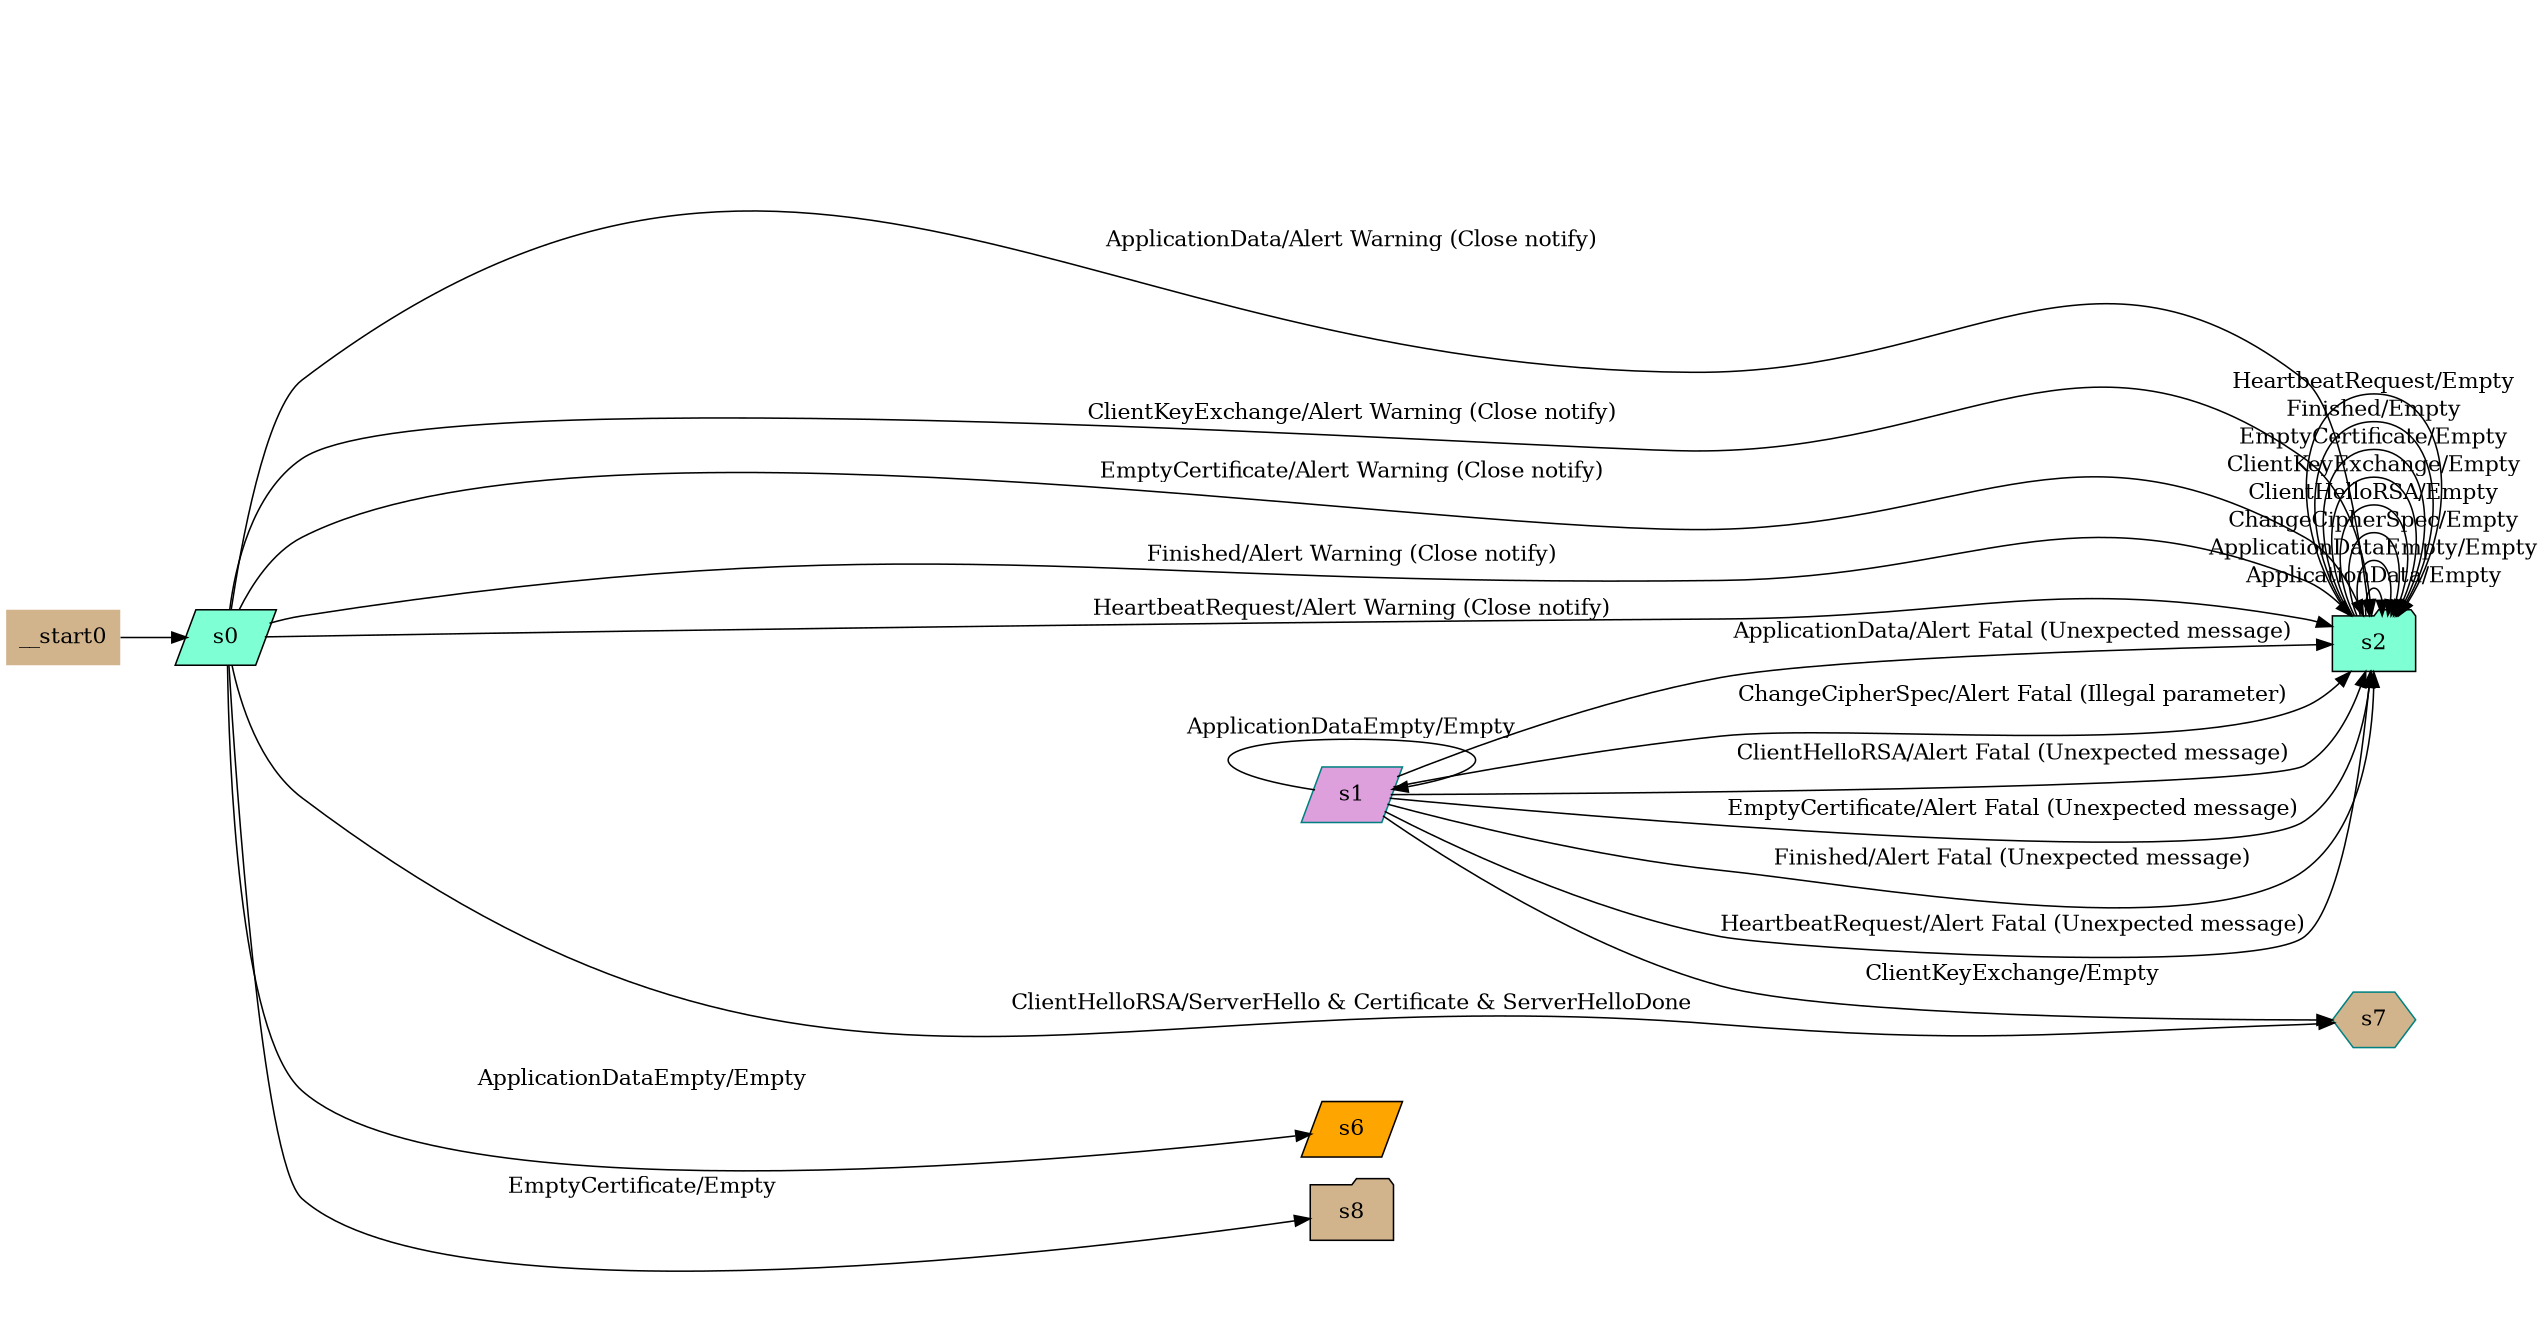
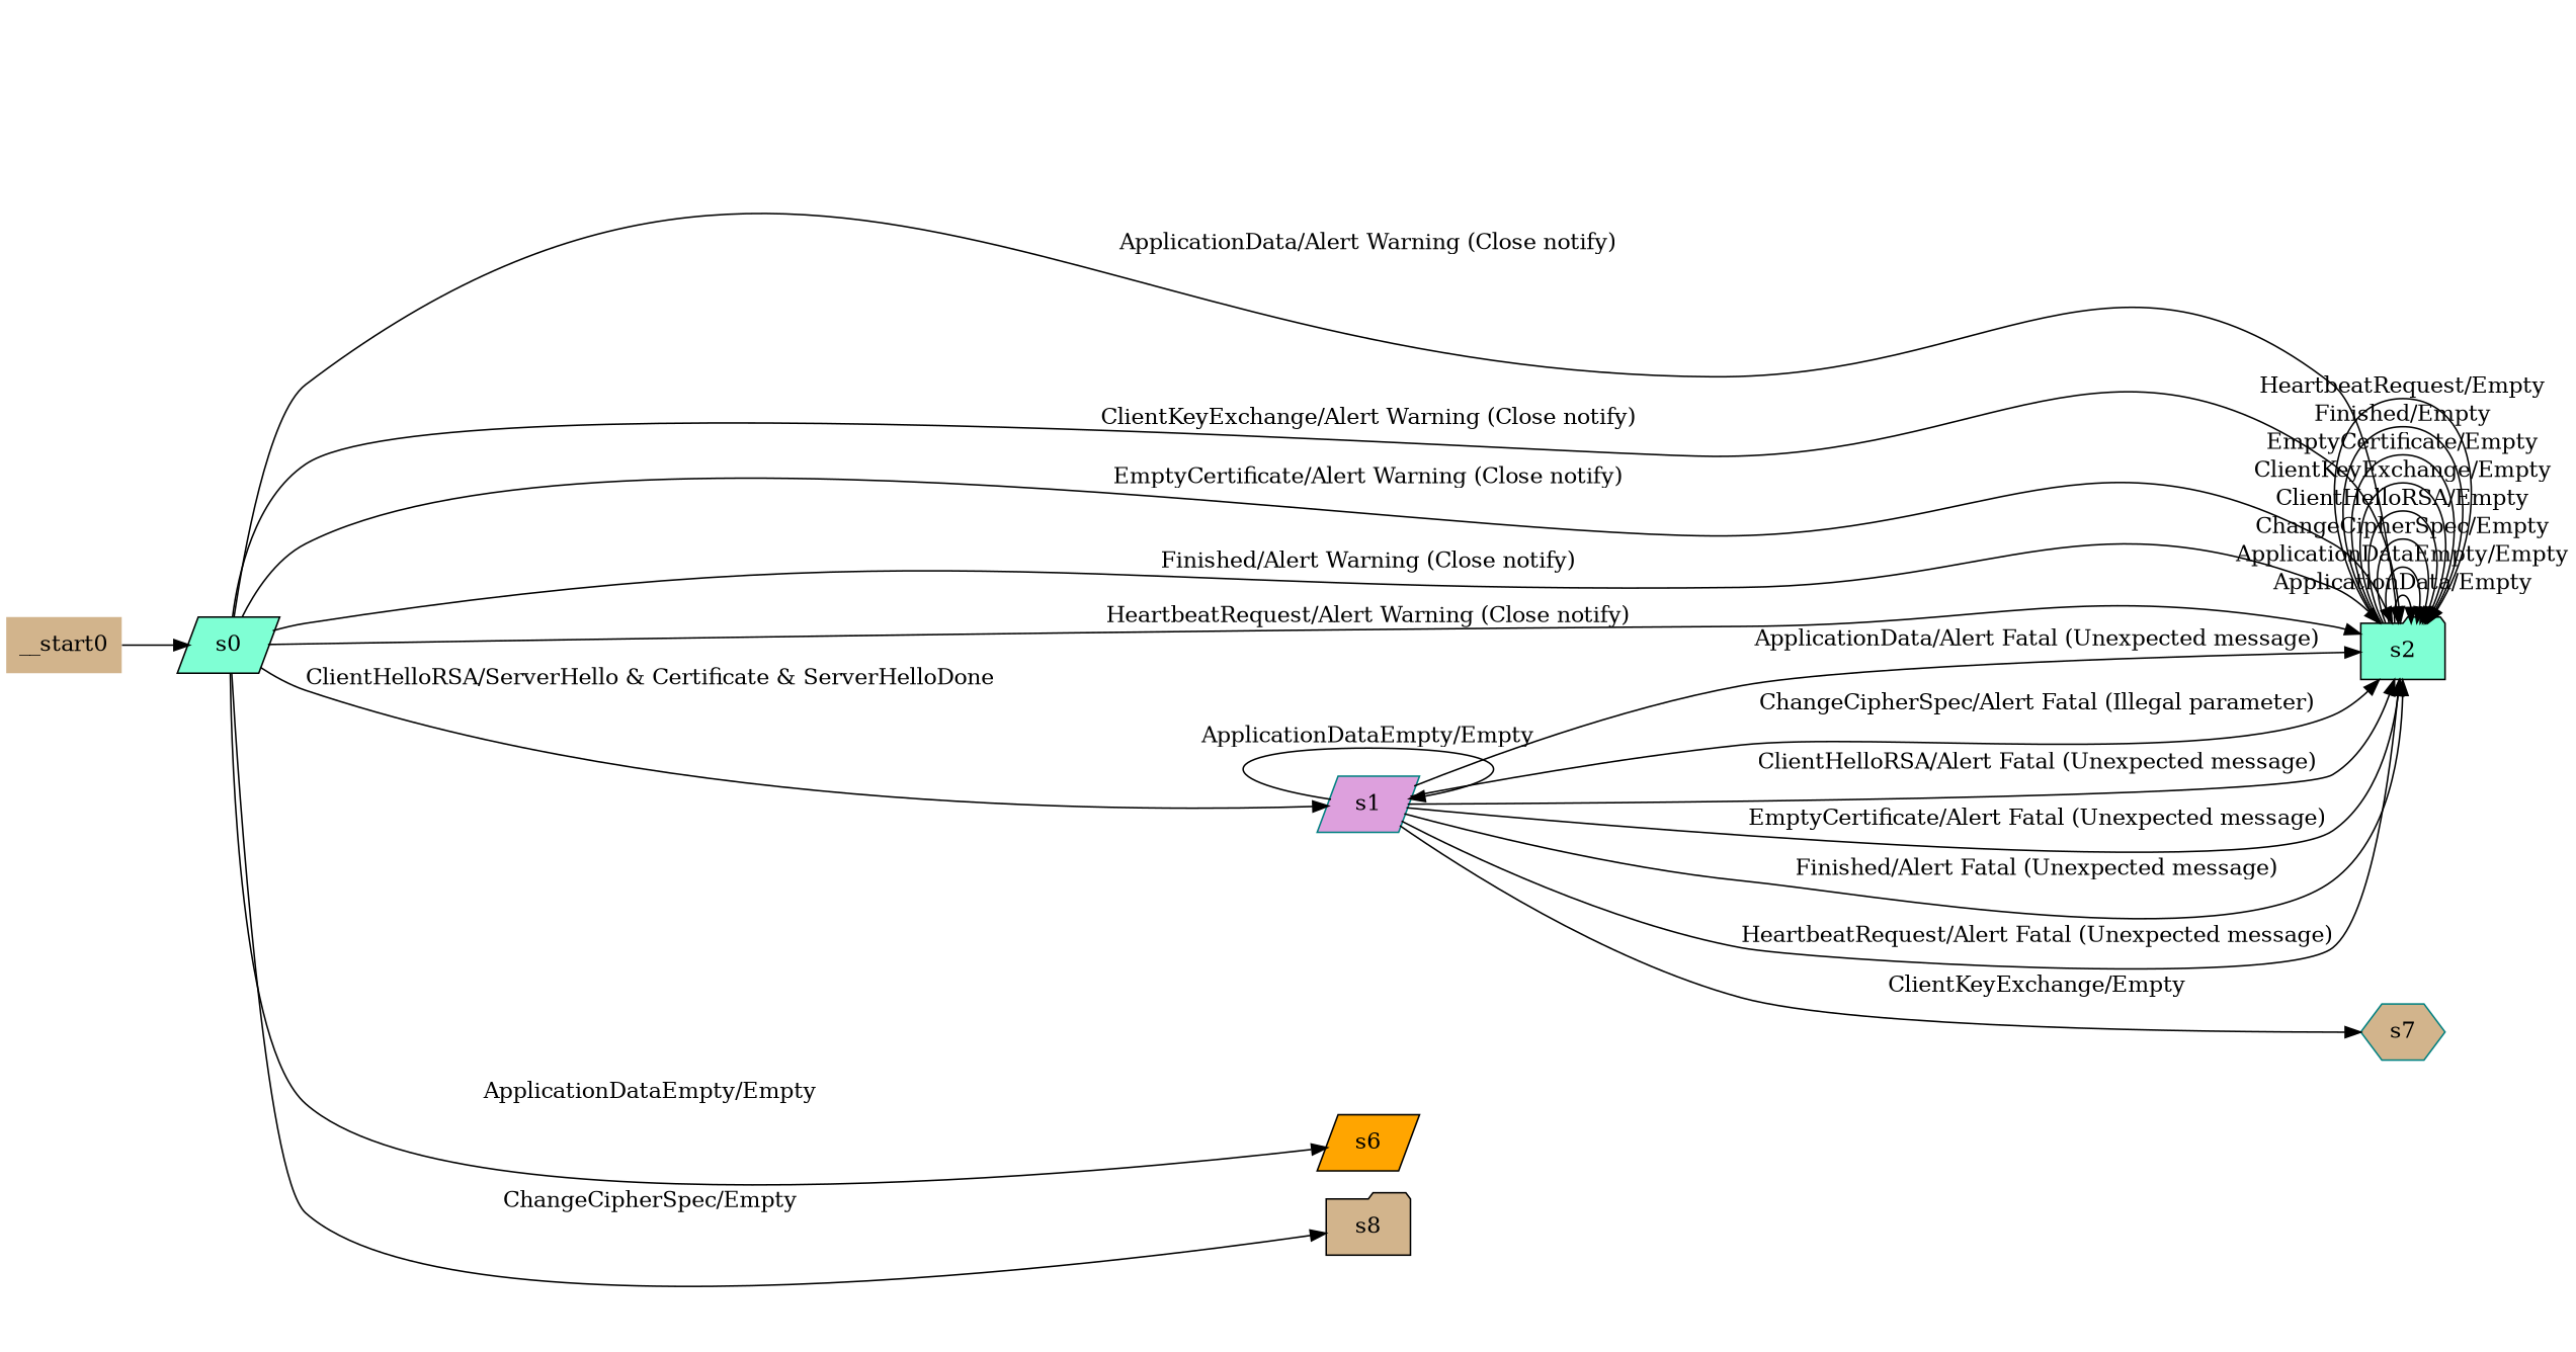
  digraph {
    rankdir=LR
    node [color=black fillcolor=tan shape=parallelogram style=filled]
    n1 [fillcolor=aquamarine label=s0]
    n2 [color=teal fillcolor=plum label=s1]
    n3 [fillcolor=aquamarine label=s2 shape=folder]
    s6 [fillcolor=orange]
    s8 [shape=folder]
    n6 [color=teal label=s7 shape=hexagon]
    __start0 [shape=none]
-   n1 -> n6 [label="ClientHelloRSA/ServerHello & Certificate & ServerHelloDone"]
+   n1 -> n2 [label="ClientHelloRSA/ServerHello & Certificate & ServerHelloDone"]
    n1 -> n3 [label="ApplicationData/Alert Warning (Close notify)"]
    n1 -> n3 [label="ClientKeyExchange/Alert Warning (Close notify)"]
    n1 -> n3 [label="EmptyCertificate/Alert Warning (Close notify)"]
    n1 -> n3 [label="Finished/Alert Warning (Close notify)"]
    n1 -> n3 [label="HeartbeatRequest/Alert Warning (Close notify)"]
    n1 -> s6 [label="ApplicationDataEmpty/Empty"]
-   n1 -> s8 [label="EmptyCertificate/Empty"]
+   n1 -> s8 [label="ChangeCipherSpec/Empty"]
    n2 -> n2 [label="ApplicationDataEmpty/Empty"]
    n2 -> n3 [label="ApplicationData/Alert Fatal (Unexpected message)"]
    n2 -> n3 [label="ChangeCipherSpec/Alert Fatal (Illegal parameter)"]
    n2 -> n3 [label="ClientHelloRSA/Alert Fatal (Unexpected message)"]
    n2 -> n3 [label="EmptyCertificate/Alert Fatal (Unexpected message)"]
    n2 -> n3 [label="Finished/Alert Fatal (Unexpected message)"]
    n2 -> n3 [label="HeartbeatRequest/Alert Fatal (Unexpected message)"]
    n2 -> n6 [label="ClientKeyExchange/Empty"]
    n3 -> n3 [label="ApplicationData/Empty"]
    n3 -> n3 [label="ApplicationDataEmpty/Empty"]
    n3 -> n3 [label="ChangeCipherSpec/Empty"]
    n3 -> n3 [label="ClientHelloRSA/Empty"]
    n3 -> n3 [label="ClientKeyExchange/Empty"]
    n3 -> n3 [label="EmptyCertificate/Empty"]
    n3 -> n3 [label="Finished/Empty"]
    n3 -> n3 [label="HeartbeatRequest/Empty"]
    __start0 -> n1
  }
